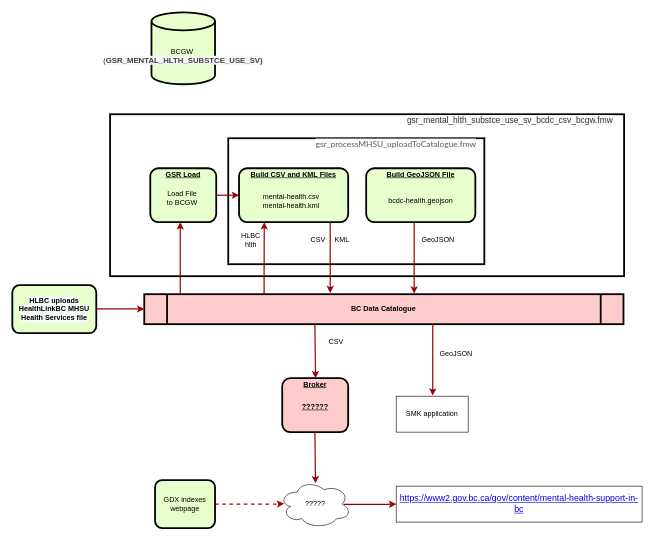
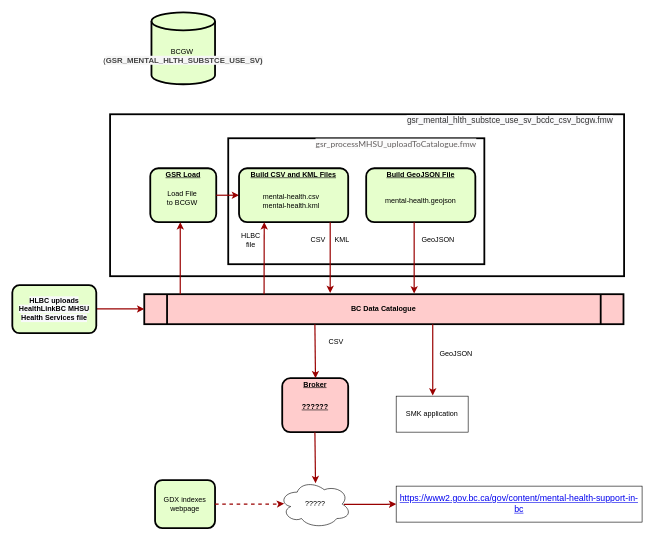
  <mxCell id="0" />
  <mxCell id="1" parent="0" />
  <mxCell id="2" value="" style="rounded=0;whiteSpace=wrap;html=1;strokeWidth=3;fillColor=#FFFFFF;" vertex="1" parent="1"><mxGeometry x="183" y="190" width="857" height="270" as="geometry" /></mxCell>
  <mxCell id="3" value="" style="rounded=0;whiteSpace=wrap;html=1;strokeWidth=3;fillColor=#FFFFFF;" parent="1" vertex="1"><mxGeometry x="380" y="230" width="427" height="210" as="geometry" /></mxCell>
  <mxCell id="4" value="&lt;p style=&quot;margin: 0px ; margin-top: 4px ; text-align: center ; text-decoration: underline&quot;&gt;GSR Load&lt;/p&gt;" style="verticalAlign=middle;align=center;overflow=fill;fontSize=12;fontFamily=Helvetica;html=1;rounded=1;fontStyle=1;strokeWidth=3;fillColor=#E6FFCC" parent="1" vertex="1"><mxGeometry x="250" y="280" width="110" height="90" as="geometry" /></mxCell>
  <mxCell id="5" value="BC Data Catalogue" style="shape=process;whiteSpace=wrap;align=center;verticalAlign=middle;size=0.048;fontStyle=1;strokeWidth=3;fillColor=#FFCCCC" parent="1" vertex="1"><mxGeometry x="240" y="490" width="799" height="50" as="geometry" /></mxCell>
  <mxCell id="6" value="" style="edgeStyle=none;noEdgeStyle=1;strokeColor=#990000;strokeWidth=2;" parent="1" source="4" target="12" edge="1"><mxGeometry width="100" height="100" relative="1" as="geometry"><mxPoint x="160" y="220" as="sourcePoint" /><mxPoint x="296" y="256" as="targetPoint" /></mxGeometry></mxCell>
  <mxCell id="7" value="" style="edgeStyle=none;noEdgeStyle=1;strokeColor=#990000;strokeWidth=2" parent="1" edge="1"><mxGeometry width="100" height="100" relative="1" as="geometry"><mxPoint x="160" y="514.5" as="sourcePoint" /><mxPoint x="240" y="514.5" as="targetPoint" /></mxGeometry></mxCell>
  <mxCell id="8" value="" style="edgeStyle=elbowEdgeStyle;elbow=horizontal;strokeColor=#990000;strokeWidth=2" parent="1" source="5" target="4" edge="1"><mxGeometry width="100" height="100" relative="1" as="geometry"><mxPoint x="90" y="600" as="sourcePoint" /><mxPoint x="190" y="500" as="targetPoint" /><Array as="points"><mxPoint x="300" y="440" /></Array></mxGeometry></mxCell>
  <mxCell id="9" value="Load File to BCGW" style="text;html=1;strokeColor=none;fillColor=none;align=center;verticalAlign=middle;whiteSpace=wrap;rounded=0;" parent="1" vertex="1"><mxGeometry x="275.5" y="320" width="55" height="20" as="geometry" /></mxCell>
  <mxCell id="10" value="&#10;&#10;&lt;span style=&quot;color: rgb(0, 0, 0); font-family: helvetica; font-size: 12px; font-style: normal; font-weight: 700; letter-spacing: normal; text-align: center; text-indent: 0px; text-transform: none; word-spacing: 0px; background-color: rgb(248, 249, 250); display: inline; float: none;&quot;&gt;HLBC uploads HealthLinkBC MHSU Health Services file&lt;/span&gt;&#10;&#10;" style="rounded=1;whiteSpace=wrap;html=1;strokeWidth=3;fillColor=#E6FFCC;" parent="1" vertex="1"><mxGeometry x="20" y="475" width="140" height="80" as="geometry" /></mxCell>
  <mxCell id="11" value="BCGW&amp;nbsp;&lt;br&gt;(&lt;strong style=&quot;box-sizing: border-box ; overflow-wrap: break-word ; color: rgb(68 , 68 , 68) ; font-family: &amp;#34;century gothic&amp;#34; , &amp;#34;verdana&amp;#34; , sans-serif ; font-size: 13px ; background-color: rgb(246 , 246 , 246)&quot;&gt;GSR_MENTAL_HLTH_SUBSTCE_USE_SV)&lt;/strong&gt;" style="shape=cylinder3;whiteSpace=wrap;html=1;boundedLbl=1;backgroundOutline=1;size=15;rounded=1;strokeWidth=3;fillColor=#E6FFCC;" parent="1" vertex="1"><mxGeometry x="252" y="20" width="106" height="120" as="geometry" /></mxCell>
  <mxCell id="12" value="&lt;p style=&quot;margin: 0px ; margin-top: 4px ; text-align: center ; text-decoration: underline&quot;&gt;Build CSV and KML Files&lt;/p&gt;" style="verticalAlign=middle;align=center;overflow=fill;fontSize=12;fontFamily=Helvetica;html=1;rounded=1;fontStyle=1;strokeWidth=3;fillColor=#E6FFCC" parent="1" vertex="1"><mxGeometry x="398" y="280" width="182" height="90" as="geometry" /></mxCell>
  <mxCell id="13" value="&lt;p style=&quot;margin: 0px ; margin-top: 4px ; text-align: center ; text-decoration: underline&quot;&gt;Build GeoJSON File&lt;/p&gt;" style="verticalAlign=middle;align=center;overflow=fill;fontSize=12;fontFamily=Helvetica;html=1;rounded=1;fontStyle=1;strokeWidth=3;fillColor=#E6FFCC" parent="1" vertex="1"><mxGeometry x="610" y="280" width="182" height="90" as="geometry" /></mxCell>
  <mxCell id="14" value="" style="edgeStyle=elbowEdgeStyle;elbow=horizontal;strokeColor=#990000;strokeWidth=2;exitX=0.25;exitY=0;exitDx=0;exitDy=0;" parent="1" edge="1" source="5"><mxGeometry width="100" height="100" relative="1" as="geometry"><mxPoint x="440" y="461" as="sourcePoint" /><mxPoint x="440" y="370" as="targetPoint" /><Array as="points"><mxPoint x="440" y="440" /></Array></mxGeometry></mxCell>
  <mxCell id="15" value="" style="edgeStyle=elbowEdgeStyle;elbow=horizontal;strokeColor=#990000;strokeWidth=2;entryX=0.387;entryY=-0.04;entryDx=0;entryDy=0;entryPerimeter=0;" parent="1" edge="1" target="5"><mxGeometry width="100" height="100" relative="1" as="geometry"><mxPoint x="550" y="370" as="sourcePoint" /><mxPoint x="550" y="461" as="targetPoint" /><Array as="points"><mxPoint x="550" y="440" /></Array></mxGeometry></mxCell>
  <mxCell id="16" value="KML" style="text;html=1;strokeColor=none;fillColor=none;align=center;verticalAlign=middle;whiteSpace=wrap;rounded=0;" parent="1" vertex="1"><mxGeometry x="550" y="390" width="40" height="20" as="geometry" /></mxCell>
- <mxCell id="17" value="HLBC&lt;br&gt;hlth" style="text;html=1;strokeColor=none;fillColor=none;align=center;verticalAlign=middle;whiteSpace=wrap;rounded=0;" parent="1" vertex="1"><mxGeometry x="398" y="390" width="40" height="20" as="geometry" /></mxCell>
+ <mxCell id="17" value="HLBC&lt;br&gt;file" style="text;html=1;strokeColor=none;fillColor=none;align=center;verticalAlign=middle;whiteSpace=wrap;rounded=0;" parent="1" vertex="1"><mxGeometry x="398" y="390" width="40" height="20" as="geometry" /></mxCell>
  <mxCell id="18" value="" style="edgeStyle=elbowEdgeStyle;elbow=horizontal;strokeColor=#990000;strokeWidth=2;entryX=0.562;entryY=-0.02;entryDx=0;entryDy=0;entryPerimeter=0;" parent="1" edge="1" target="5"><mxGeometry width="100" height="100" relative="1" as="geometry"><mxPoint x="690" y="370" as="sourcePoint" /><mxPoint x="690" y="470" as="targetPoint" /><Array as="points"><mxPoint x="690" y="440" /></Array></mxGeometry></mxCell>
  <mxCell id="19" value="GeoJSON" style="text;html=1;strokeColor=none;fillColor=none;align=center;verticalAlign=middle;whiteSpace=wrap;rounded=0;" parent="1" vertex="1"><mxGeometry x="710" y="390" width="40" height="20" as="geometry" /></mxCell>
  <mxCell id="20" value="CSV" style="text;html=1;strokeColor=none;fillColor=none;align=center;verticalAlign=middle;whiteSpace=wrap;rounded=0;" parent="1" vertex="1"><mxGeometry x="510" y="390" width="40" height="20" as="geometry" /></mxCell>
  <mxCell id="21" value="mental-health.csv&lt;br&gt;mental-health.kml" style="text;html=1;strokeColor=none;fillColor=none;align=center;verticalAlign=middle;whiteSpace=wrap;rounded=0;" parent="1" vertex="1"><mxGeometry x="430" y="310" width="110" height="50" as="geometry" /></mxCell>
- <mxCell id="22" value="bcdc-health.geojson" style="text;html=1;strokeColor=none;fillColor=none;align=center;verticalAlign=middle;whiteSpace=wrap;rounded=0;" parent="1" vertex="1"><mxGeometry x="634" y="310" width="134" height="50" as="geometry" /></mxCell>
+ <mxCell id="22" value="mental-health.geojson" style="text;html=1;strokeColor=none;fillColor=none;align=center;verticalAlign=middle;whiteSpace=wrap;rounded=0;" parent="1" vertex="1"><mxGeometry x="634" y="310" width="134" height="50" as="geometry" /></mxCell>
  <mxCell id="23" value="&lt;font style=&quot;font-size: 14px ; line-height: 100%&quot;&gt;&lt;span style=&quot;box-sizing: border-box ; vertical-align: baseline ; margin: 0px ; padding: 0px ; border: 0px ; font-stretch: inherit ; line-height: inherit ; color: rgb(51 , 51 , 51) ; text-align: left ; background-color: rgb(248 , 248 , 250)&quot; class=&quot;ng-binding&quot;&gt;&lt;font style=&quot;font-size: 14px&quot;&gt;gsr_mental_hlth_substce_use_sv_bcdc_csv_bcgw&lt;/font&gt;&lt;/span&gt;&lt;span style=&quot;box-sizing: border-box ; vertical-align: baseline ; margin: 0px ; padding: 0px ; border: 0px ; font-stretch: inherit ; line-height: inherit ; color: rgb(51 , 51 , 51) ; text-align: left ; background-color: rgb(248 , 248 , 250)&quot; class=&quot;ng-binding&quot;&gt;.&lt;/span&gt;&lt;span style=&quot;box-sizing: border-box ; vertical-align: baseline ; margin: 0px ; padding: 0px ; border: 0px ; font-stretch: inherit ; line-height: inherit ; color: rgb(51 , 51 , 51) ; text-align: left ; background-color: rgb(248 , 248 , 250)&quot; class=&quot;ng-binding&quot;&gt;&lt;font style=&quot;font-size: 14px&quot;&gt;fmw&lt;/font&gt;&lt;/span&gt;&lt;/font&gt;" style="text;html=1;strokeColor=none;fillColor=none;align=center;verticalAlign=middle;whiteSpace=wrap;rounded=0;fontStyle=0" vertex="1" parent="1"><mxGeometry x="760" y="190" width="180" height="20" as="geometry" /></mxCell>
  <mxCell id="24" value="&#10;&#10;&lt;span style=&quot;color: rgb(97, 93, 93); font-family: lato, sans-serif; font-size: 14px; font-style: normal; font-weight: 400; letter-spacing: normal; text-indent: 0px; text-transform: none; word-spacing: 0px; background-color: rgb(251, 251, 251); display: inline; float: none;&quot;&gt;gsr_processMHSU_uploadToCatalogue.fmw&lt;/span&gt;&#10;&#10;" style="text;html=1;strokeColor=none;fillColor=none;align=center;verticalAlign=middle;whiteSpace=wrap;rounded=0;" vertex="1" parent="1"><mxGeometry x="640" y="230" width="40" height="20" as="geometry" /></mxCell>
  <mxCell id="25" value="&lt;p style=&quot;margin: 0px ; margin-top: 4px ; text-align: center ; text-decoration: underline&quot;&gt;Broker&lt;/p&gt;&lt;p style=&quot;margin: 0px ; margin-top: 4px ; text-align: center ; text-decoration: underline&quot;&gt;&lt;br&gt;&lt;/p&gt;&lt;p style=&quot;margin: 0px ; margin-top: 4px ; text-align: center ; text-decoration: underline&quot;&gt;??????&lt;/p&gt;" style="verticalAlign=middle;align=center;overflow=fill;fontSize=12;fontFamily=Helvetica;html=1;rounded=1;fontStyle=1;strokeWidth=3;fillColor=#ffcccc;" vertex="1" parent="1"><mxGeometry x="470" y="630" width="110" height="90" as="geometry" /></mxCell>
  <mxCell id="26" value="" style="edgeStyle=elbowEdgeStyle;elbow=horizontal;strokeColor=#990000;strokeWidth=2;exitX=0.61;exitY=1.022;exitDx=0;exitDy=0;exitPerimeter=0;entryX=0.5;entryY=0;entryDx=0;entryDy=0;" edge="1" parent="1" target="25"><mxGeometry width="100" height="100" relative="1" as="geometry"><mxPoint x="524.48" y="540" as="sourcePoint" /><mxPoint x="525.522" y="658.02" as="targetPoint" /><Array as="points"><mxPoint x="525.46" y="637.02" /></Array></mxGeometry></mxCell>
  <mxCell id="27" value="?????" style="ellipse;shape=cloud;whiteSpace=wrap;html=1;" vertex="1" parent="1"><mxGeometry x="465" y="800" width="120" height="80" as="geometry" /></mxCell>
  <mxCell id="28" value="" style="edgeStyle=elbowEdgeStyle;elbow=horizontal;strokeColor=#990000;strokeWidth=2;exitX=0.61;exitY=1.022;exitDx=0;exitDy=0;exitPerimeter=0;entryX=0.5;entryY=0.063;entryDx=0;entryDy=0;entryPerimeter=0;" edge="1" parent="1" target="27"><mxGeometry width="100" height="100" relative="1" as="geometry"><mxPoint x="524.5" y="720" as="sourcePoint" /><mxPoint x="525" y="800" as="targetPoint" /><Array as="points"><mxPoint x="525.48" y="817.02" /></Array></mxGeometry></mxCell>
  <mxCell id="29" value="GDX indexes webpage" style="rounded=1;whiteSpace=wrap;html=1;strokeWidth=3;fillColor=#E6FFCC;" vertex="1" parent="1"><mxGeometry x="258" y="800" width="100" height="80" as="geometry" /></mxCell>
  <mxCell id="30" value="" style="edgeStyle=elbowEdgeStyle;elbow=horizontal;strokeColor=#990000;strokeWidth=2;entryX=0.067;entryY=0.488;entryDx=0;entryDy=0;entryPerimeter=0;exitX=1;exitY=0.5;exitDx=0;exitDy=0;dashed=1;" edge="1" parent="1" source="29" target="27"><mxGeometry width="100" height="100" relative="1" as="geometry"><mxPoint x="360" y="839.5" as="sourcePoint" /><mxPoint x="460.5" y="839.54" as="targetPoint" /><Array as="points"><mxPoint x="460.98" y="851.52" /></Array></mxGeometry></mxCell>
  <mxCell id="31" value="" style="edgeStyle=elbowEdgeStyle;elbow=horizontal;strokeColor=#990000;strokeWidth=2;entryX=0.562;entryY=-0.02;entryDx=0;entryDy=0;entryPerimeter=0;" edge="1" parent="1"><mxGeometry width="100" height="100" relative="1" as="geometry"><mxPoint x="720.96" y="540" as="sourcePoint" /><mxPoint x="719.998" y="659" as="targetPoint" /><Array as="points"><mxPoint x="720.96" y="610" /></Array></mxGeometry></mxCell>
  <mxCell id="32" value="GeoJSON" style="text;html=1;strokeColor=none;fillColor=none;align=center;verticalAlign=middle;whiteSpace=wrap;rounded=0;" vertex="1" parent="1"><mxGeometry x="740" y="580" width="40" height="20" as="geometry" /></mxCell>
  <mxCell id="33" value="CSV" style="text;html=1;strokeColor=none;fillColor=none;align=center;verticalAlign=middle;whiteSpace=wrap;rounded=0;" vertex="1" parent="1"><mxGeometry x="540" y="560" width="40" height="20" as="geometry" /></mxCell>
  <mxCell id="34" value="SMK application" style="rounded=0;whiteSpace=wrap;html=1;" vertex="1" parent="1"><mxGeometry x="660" y="660" width="120" height="60" as="geometry" /></mxCell>
  <mxCell id="35" value="&lt;span style=&quot;font-size: 11.0pt ; font-family: &amp;#34;calibri&amp;#34; , sans-serif&quot;&gt;&lt;a href=&quot;https://www2.gov.bc.ca/gov/content/mental-health-support-in-bc&quot;&gt;https://www2.gov.bc.ca/gov/content/mental-health-support-in-bc&lt;/a&gt;&lt;/span&gt;" style="rounded=0;whiteSpace=wrap;html=1;" vertex="1" parent="1"><mxGeometry x="660" y="810" width="410" height="60" as="geometry" /></mxCell>
  <mxCell id="36" value="" style="edgeStyle=elbowEdgeStyle;elbow=horizontal;strokeColor=#990000;strokeWidth=2;entryX=0;entryY=0.5;entryDx=0;entryDy=0;exitX=1;exitY=0.5;exitDx=0;exitDy=0;" edge="1" parent="1" target="35"><mxGeometry width="100" height="100" relative="1" as="geometry"><mxPoint x="572.96" y="840.46" as="sourcePoint" /><mxPoint x="648" y="839.5" as="targetPoint" /><Array as="points"><mxPoint x="635.94" y="851.98" /></Array></mxGeometry></mxCell>
